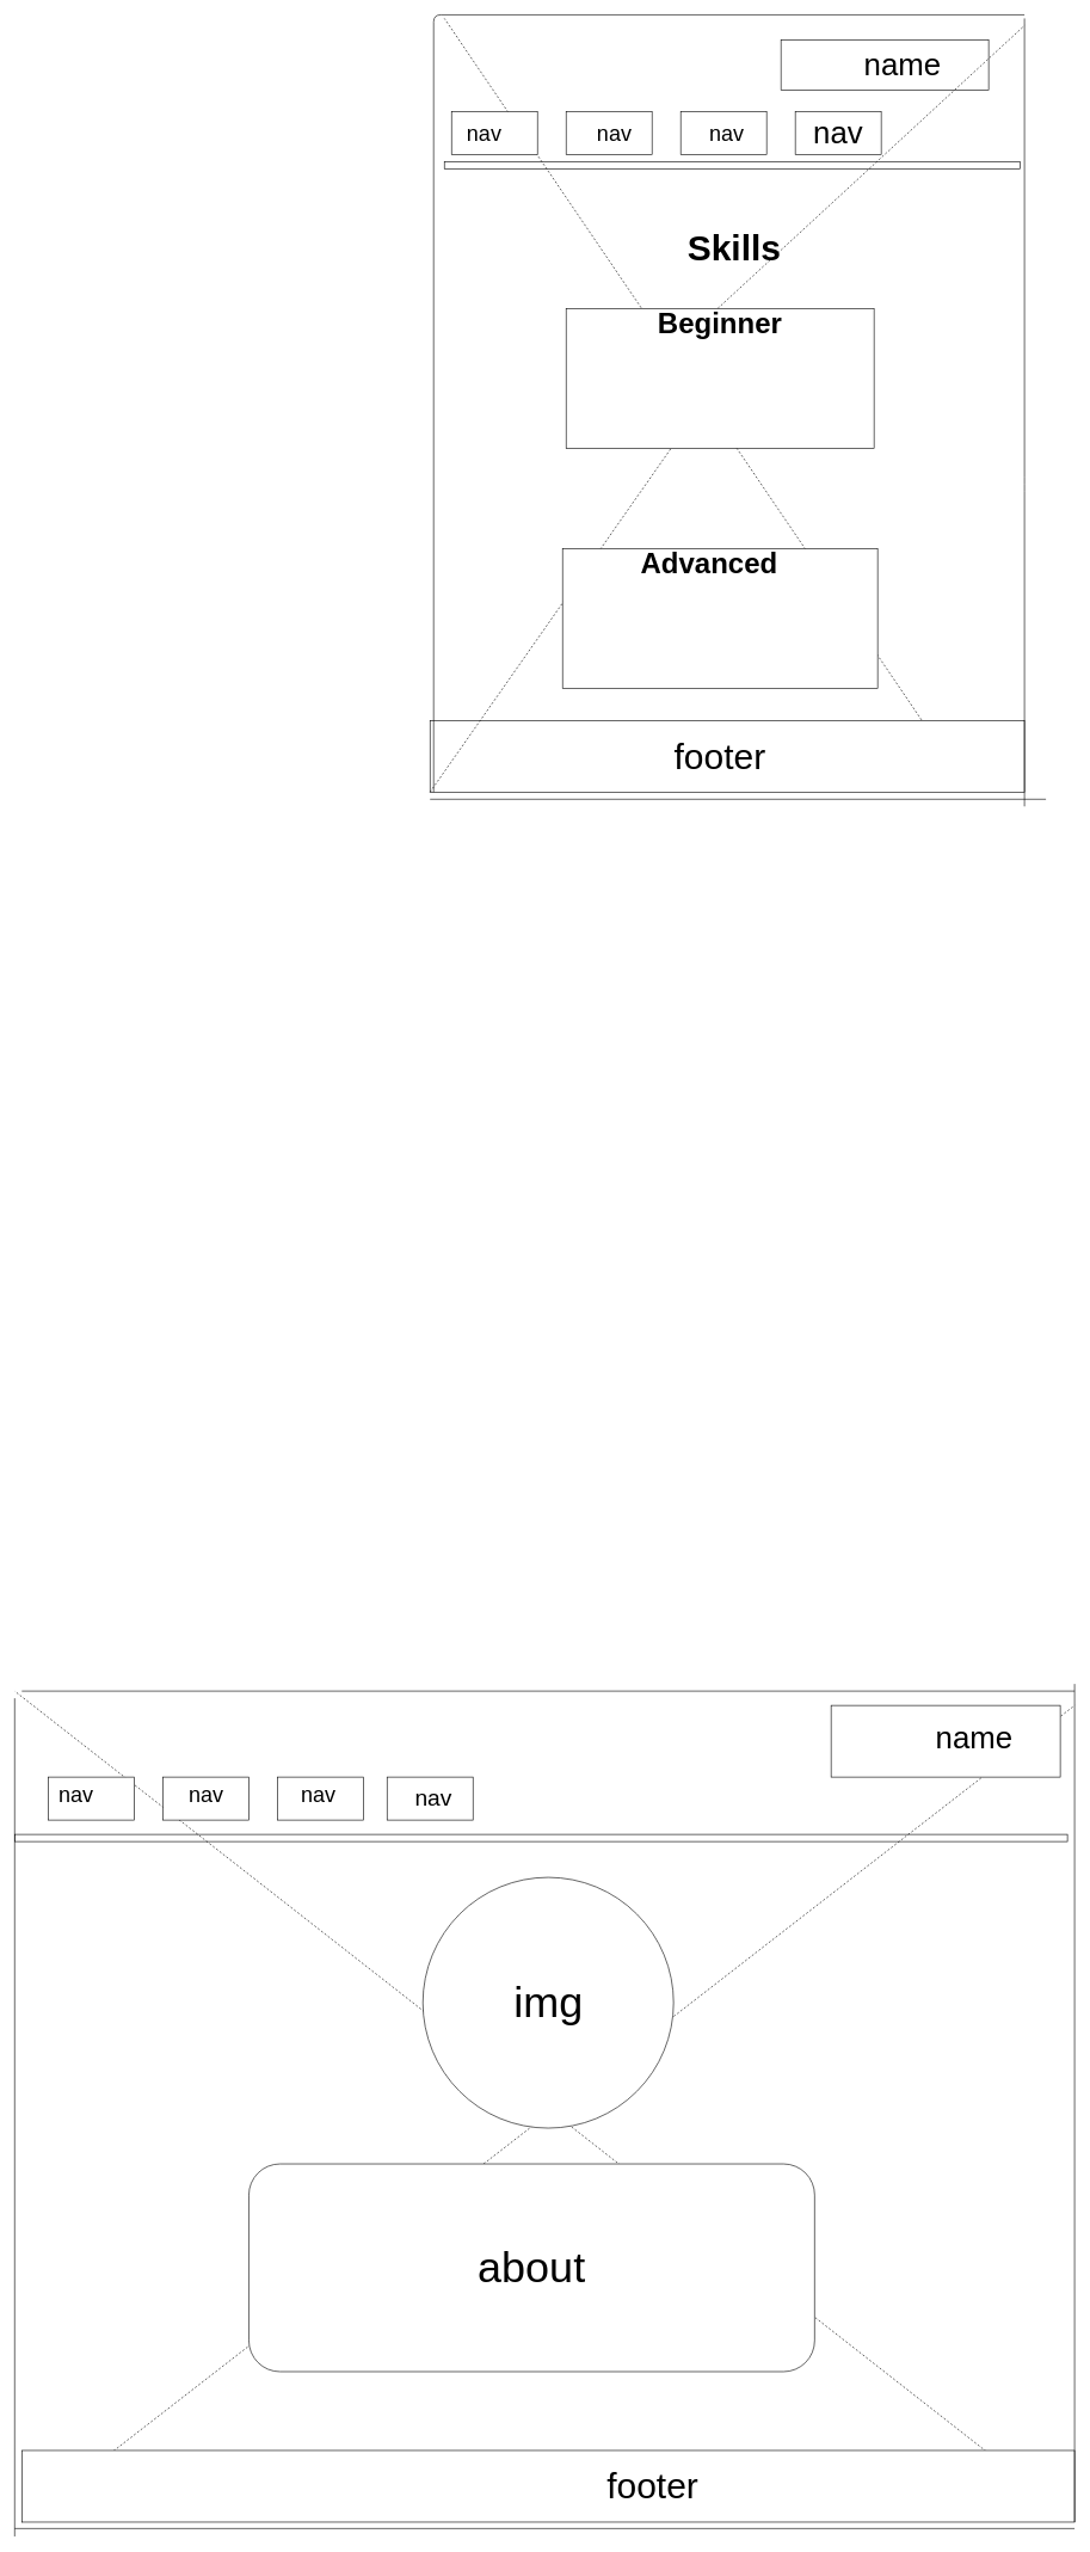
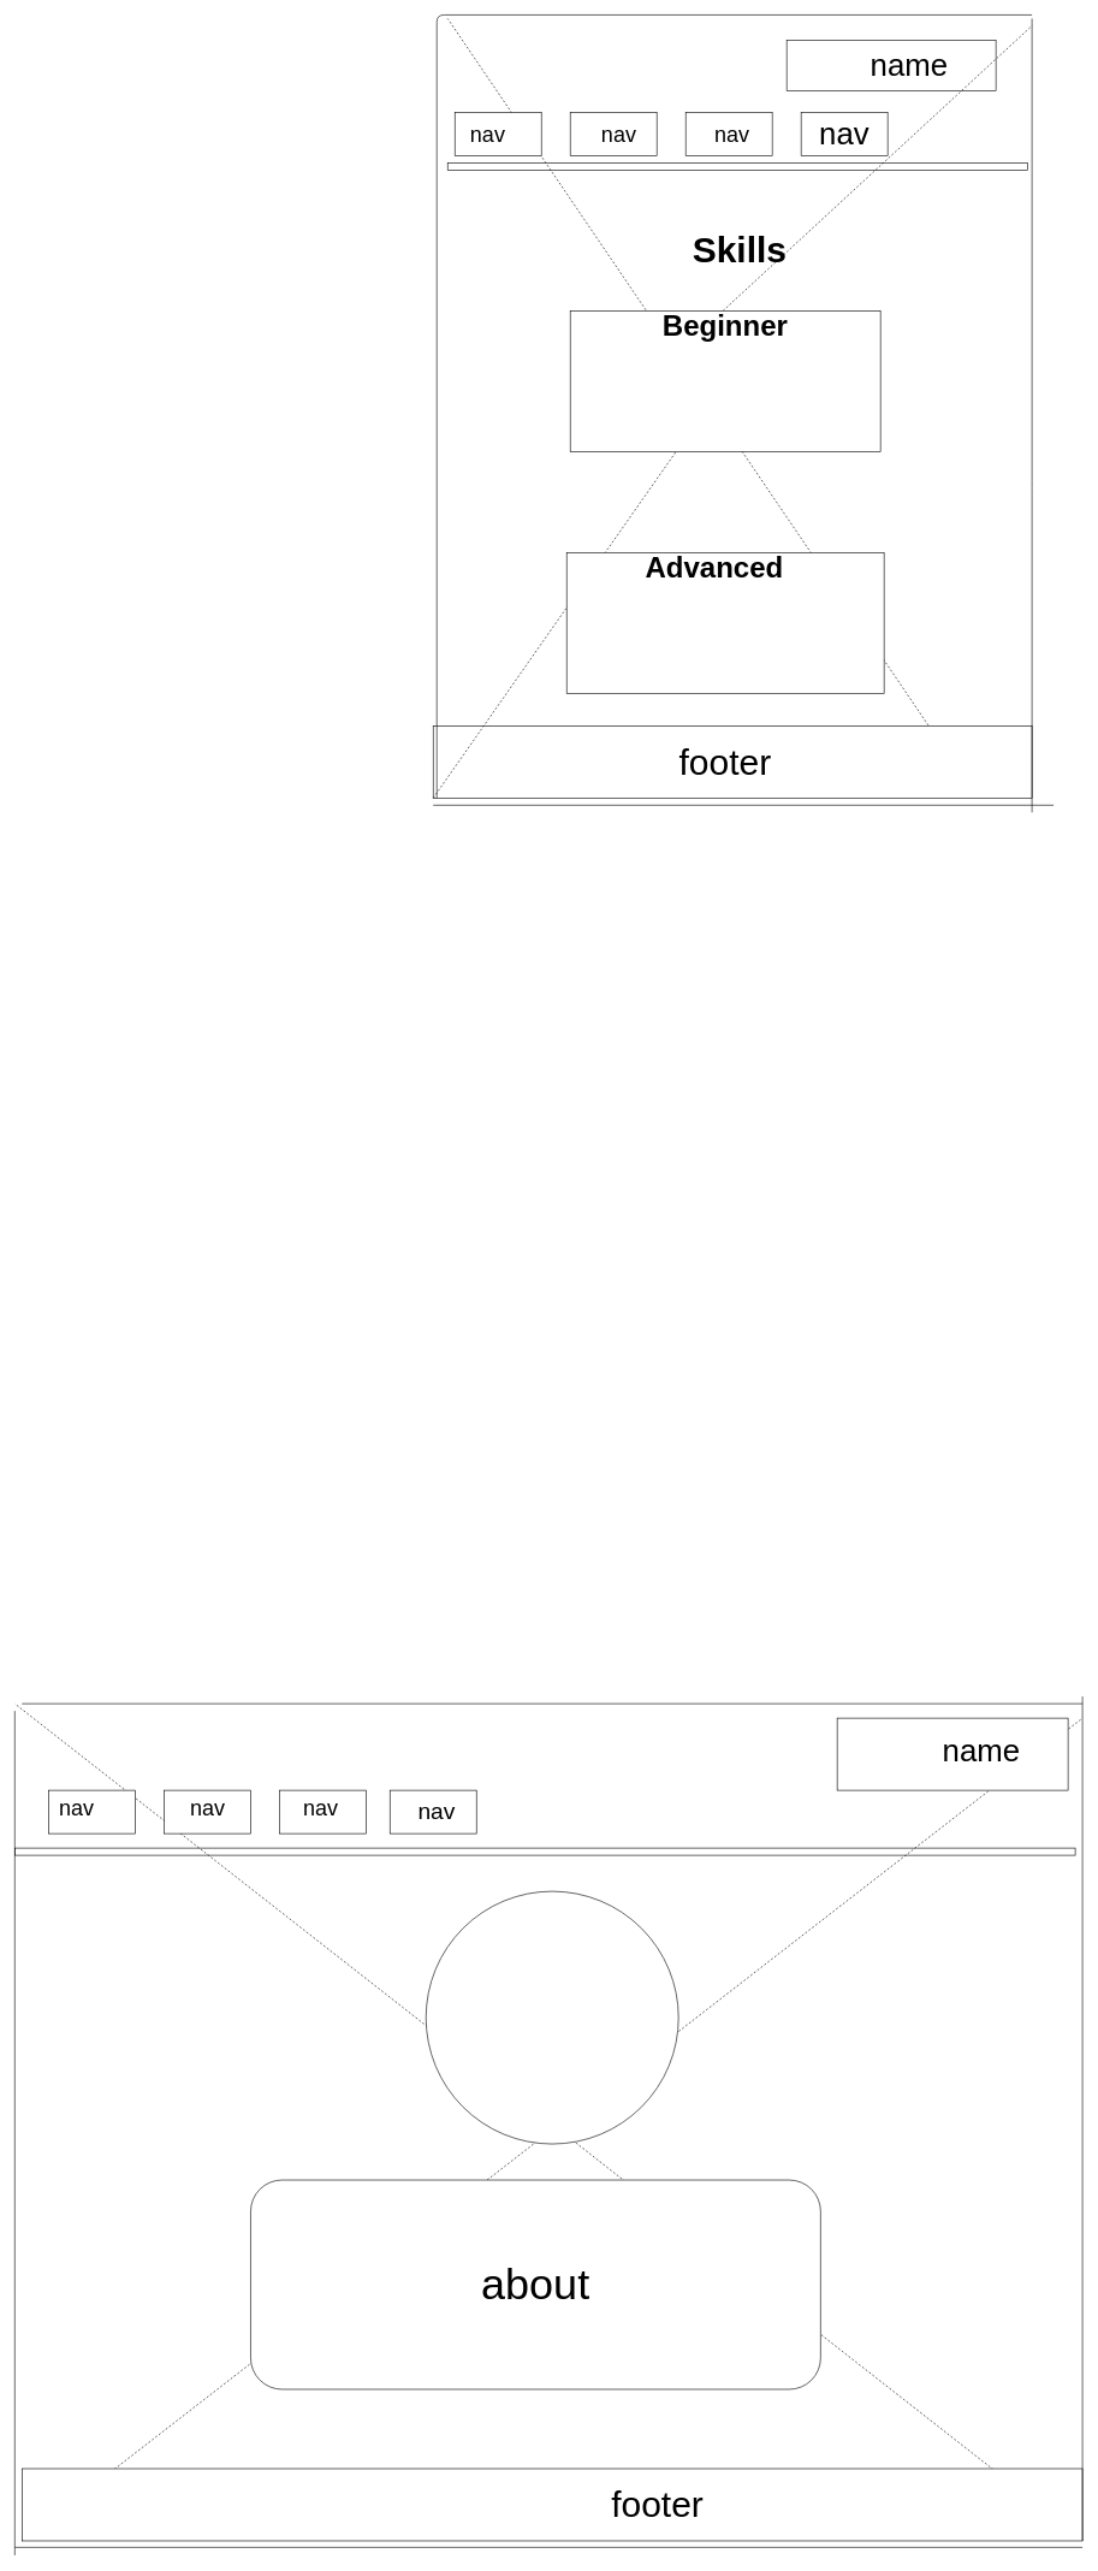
  <mxCell id="0" />
  <mxCell id="1" parent="0" />
  <mxCell id="2" value="" style="rounded=0;whiteSpace=wrap;html=1;" parent="1" vertex="1"><mxGeometry x="20" y="2560" width="1470" height="10" as="geometry" /></mxCell>
  <mxCell id="3" value="" style="endArrow=none;dashed=1;html=1;exitX=0;exitY=1;exitDx=0;exitDy=0;" parent="1" source="12" edge="1"><mxGeometry width="50" height="50" relative="1" as="geometry"><mxPoint y="3530" as="sourcePoint" x="1130" /><mxPoint x="1500" y="2380" as="targetPoint" /></mxGeometry></mxCell>
  <mxCell id="4" value="" style="endArrow=none;dashed=1;html=1;" parent="1" edge="1"><mxGeometry width="50" height="50" relative="1" as="geometry"><mxPoint x="1490" y="3510" as="sourcePoint" /><mxPoint x="20" as="targetPoint" y="2360" /></mxGeometry></mxCell>
  <mxCell id="5" value="" style="rounded=0;whiteSpace=wrap;html=1;" parent="1" vertex="1"><mxGeometry x="67" y="2480" width="120" height="60" as="geometry" /></mxCell>
  <mxCell id="6" value="" style="rounded=0;whiteSpace=wrap;html=1;" parent="1" vertex="1"><mxGeometry x="227" y="2480" width="120" height="60" as="geometry" /></mxCell>
  <mxCell id="7" value="" style="rounded=0;whiteSpace=wrap;html=1;" parent="1" vertex="1"><mxGeometry x="387" y="2480" width="120" height="60" as="geometry" /></mxCell>
  <mxCell id="8" value="" style="ellipse;whiteSpace=wrap;html=1;aspect=fixed;" parent="1" vertex="1"><mxGeometry x="590" y="2620" width="350" height="350" as="geometry" /></mxCell>
  <mxCell id="9" value="" style="rounded=0;whiteSpace=wrap;html=1;" parent="1" vertex="1"><mxGeometry x="1160" y="2380" width="320" height="100" as="geometry" /></mxCell>
  <mxCell id="10" value="&lt;span style=&quot;font-size: 43px&quot;&gt;name&lt;/span&gt;" style="text;html=1;strokeColor=none;fillColor=none;align=center;verticalAlign=middle;whiteSpace=wrap;rounded=0;" parent="1" vertex="1"><mxGeometry x="1220" width="280" height="130" as="geometry" y="2360" /></mxCell>
  <mxCell id="11" value="&lt;span style=&quot;font-size: 30px&quot;&gt;nav&amp;nbsp; &amp;nbsp; &amp;nbsp; &amp;nbsp; &amp;nbsp; &amp;nbsp; &amp;nbsp; &amp;nbsp; nav&amp;nbsp; &amp;nbsp; &amp;nbsp; &amp;nbsp; &amp;nbsp; &amp;nbsp; &amp;nbsp;nav&lt;/span&gt;" style="text;html=1;strokeColor=none;fillColor=none;align=center;verticalAlign=middle;whiteSpace=wrap;rounded=0;" parent="1" vertex="1"><mxGeometry x="30" y="2460" width="490" height="90" as="geometry" /></mxCell>
  <mxCell id="12" value="" style="rounded=0;whiteSpace=wrap;html=1;" parent="1" vertex="1"><mxGeometry x="30" y="3420" width="1470" height="100" as="geometry" /></mxCell>
  <mxCell id="13" value="&lt;font style=&quot;font-size: 50px&quot;&gt;footer&lt;br&gt;&lt;/font&gt;" style="text;html=1;strokeColor=none;fillColor=none;align=center;verticalAlign=middle;whiteSpace=wrap;rounded=0;" parent="1" vertex="1"><mxGeometry x="536" y="3430" width="750" height="80" as="geometry" /></mxCell>
  <mxCell id="14" value="" style="rounded=1;whiteSpace=wrap;html=1;" parent="1" vertex="1"><mxGeometry x="347" y="3020" width="790" height="290" as="geometry" /></mxCell>
- <mxCell id="15" value="&lt;font style=&quot;font-size: 60px&quot;&gt;img&lt;br&gt;&lt;/font&gt;" style="text;html=1;strokeColor=none;fillColor=none;align=center;verticalAlign=middle;whiteSpace=wrap;rounded=0;" parent="1" vertex="1"><mxGeometry x="627.5" y="2720" width="275" height="150" as="geometry" /></mxCell>
  <mxCell id="16" value="&lt;font style=&quot;font-size: 60px&quot;&gt;about&lt;/font&gt;" style="text;html=1;strokeColor=none;fillColor=none;align=center;verticalAlign=middle;whiteSpace=wrap;rounded=0;" parent="1" vertex="1"><mxGeometry x="391" y="3005" width="702" height="320" as="geometry" /></mxCell>
  <mxCell id="17" value="" style="endArrow=none;html=1;" edge="1" parent="1"><mxGeometry width="50" height="50" relative="1" as="geometry"><mxPoint x="20" y="3540" as="sourcePoint" /><mxPoint x="20" y="2370" as="targetPoint" /></mxGeometry></mxCell>
  <mxCell id="18" value="" style="endArrow=none;html=1;" edge="1" parent="1"><mxGeometry width="50" height="50" relative="1" as="geometry"><mxPoint x="1500" y="3520" as="sourcePoint" /><mxPoint x="1500" y="2350" as="targetPoint" /></mxGeometry></mxCell>
  <mxCell id="19" value="" style="endArrow=none;html=1;" edge="1" parent="1"><mxGeometry width="50" height="50" relative="1" as="geometry"><mxPoint x="30" as="sourcePoint" y="2360" /><mxPoint x="1500" as="targetPoint" y="2360" /></mxGeometry></mxCell>
  <mxCell id="20" value="" style="endArrow=none;html=1;" edge="1" parent="1"><mxGeometry width="50" height="50" relative="1" as="geometry"><mxPoint x="20" y="3529" as="sourcePoint" /><mxPoint x="1500" y="3529" as="targetPoint" /></mxGeometry></mxCell>
  <mxCell id="21" value="" style="rounded=0;whiteSpace=wrap;html=1;" vertex="1" parent="1"><mxGeometry x="540" y="2480" width="120" height="60" as="geometry" /></mxCell>
  <mxCell id="22" value="&lt;font style=&quot;font-size: 32px&quot;&gt;nav&lt;/font&gt;" style="text;html=1;strokeColor=none;fillColor=none;align=center;verticalAlign=middle;whiteSpace=wrap;rounded=0;" vertex="1" parent="1"><mxGeometry x="550" y="2475" width="110" height="70" as="geometry" /></mxCell>
  <mxCell id="23" value="" style="rounded=0;whiteSpace=wrap;html=1;" vertex="1" parent="1"><mxGeometry x="620" y="225" width="804" height="10" as="geometry" /></mxCell>
  <mxCell id="24" value="" style="endArrow=none;dashed=1;html=1;exitX=0.965;exitY=1.105;exitDx=0;exitDy=0;exitPerimeter=0;" edge="1" parent="1" source="32"><mxGeometry width="50" height="50" relative="1" as="geometry"><mxPoint x="2223" y="1209" as="sourcePoint" /><mxPoint x="620" y="25" as="targetPoint" /></mxGeometry></mxCell>
  <mxCell id="25" value="" style="rounded=0;whiteSpace=wrap;html=1;" vertex="1" parent="1"><mxGeometry x="630" y="155" width="120" height="60" as="geometry" /></mxCell>
  <mxCell id="26" value="" style="rounded=0;whiteSpace=wrap;html=1;" vertex="1" parent="1"><mxGeometry x="790" y="155" width="120" height="60" as="geometry" /></mxCell>
  <mxCell id="27" value="" style="rounded=0;whiteSpace=wrap;html=1;" vertex="1" parent="1"><mxGeometry x="950" y="155" width="120" height="60" as="geometry" /></mxCell>
  <mxCell id="28" value="" style="rounded=0;whiteSpace=wrap;html=1;" vertex="1" parent="1"><mxGeometry x="1090" y="55" width="290" height="70" as="geometry" /></mxCell>
  <mxCell id="29" value="&lt;span style=&quot;font-size: 43px&quot;&gt;name&lt;/span&gt;" style="text;html=1;strokeColor=none;fillColor=none;align=center;verticalAlign=middle;whiteSpace=wrap;rounded=0;" vertex="1" parent="1"><mxGeometry x="1120" y="25" width="280" height="130" as="geometry" /></mxCell>
  <mxCell id="30" value="&lt;span style=&quot;font-size: 30px&quot;&gt;nav&amp;nbsp; &amp;nbsp; &amp;nbsp; &amp;nbsp; &amp;nbsp; &amp;nbsp; &amp;nbsp; &amp;nbsp; nav&amp;nbsp; &amp;nbsp; &amp;nbsp; &amp;nbsp; &amp;nbsp; &amp;nbsp; &amp;nbsp;nav&lt;/span&gt;" style="text;html=1;strokeColor=none;fillColor=none;align=center;verticalAlign=middle;whiteSpace=wrap;rounded=0;" vertex="1" parent="1"><mxGeometry x="600" y="140" width="490" height="90" as="geometry" /></mxCell>
  <mxCell id="31" value="" style="rounded=0;whiteSpace=wrap;html=1;" vertex="1" parent="1"><mxGeometry x="600" y="1005" width="830" height="100" as="geometry" /></mxCell>
  <mxCell id="32" value="&lt;font style=&quot;font-size: 50px&quot;&gt;footer&lt;br&gt;&lt;/font&gt;" style="text;html=1;strokeColor=none;fillColor=none;align=center;verticalAlign=middle;whiteSpace=wrap;rounded=0;" vertex="1" parent="1"><mxGeometry x="630" y="1015" width="750" height="80" as="geometry" /></mxCell>
  <mxCell id="33" value="" style="endArrow=none;html=1;" edge="1" parent="1"><mxGeometry width="50" height="50" relative="1" as="geometry"><mxPoint x="605" y="1105" as="sourcePoint" /><mxPoint x="1430" y="20" as="targetPoint" /><Array as="points"><mxPoint x="605" y="20" /></Array></mxGeometry></mxCell>
  <mxCell id="34" value="" style="endArrow=none;html=1;" edge="1" parent="1"><mxGeometry width="50" height="50" relative="1" as="geometry"><mxPoint x="600" y="1115" as="sourcePoint" /><mxPoint x="1460" y="1115" as="targetPoint" /></mxGeometry></mxCell>
  <mxCell id="35" value="" style="endArrow=none;dashed=1;html=1;exitX=0;exitY=1;exitDx=0;exitDy=0;" edge="1" parent="1" source="38"><mxGeometry width="50" height="50" relative="1" as="geometry"><mxPoint x="600" y="1105" as="sourcePoint" /><mxPoint x="1430" y="35" as="targetPoint" /></mxGeometry></mxCell>
  <mxCell id="36" value="" style="endArrow=none;html=1;" edge="1" parent="1"><mxGeometry width="50" height="50" relative="1" as="geometry"><mxPoint x="1430" y="1125" as="sourcePoint" /><mxPoint x="1430" y="25" as="targetPoint" /><Array as="points"><mxPoint x="1430" y="675" /></Array></mxGeometry></mxCell>
  <mxCell id="37" value="&lt;font style=&quot;font-size: 50px&quot;&gt;&lt;b&gt;Skills&lt;br&gt;&lt;/b&gt;&lt;/font&gt;" style="text;html=1;strokeColor=none;fillColor=none;align=center;verticalAlign=middle;whiteSpace=wrap;rounded=0;" vertex="1" parent="1"><mxGeometry x="870" y="255" width="310" height="180" as="geometry" /></mxCell>
  <mxCell id="38" value="" style="rounded=0;whiteSpace=wrap;html=1;" vertex="1" parent="1"><mxGeometry x="790" y="430" width="430" height="195" as="geometry" /></mxCell>
  <mxCell id="39" value="" style="endArrow=none;dashed=1;html=1;exitX=0;exitY=1;exitDx=0;exitDy=0;" edge="1" parent="1" source="31" target="38"><mxGeometry width="50" height="50" relative="1" as="geometry"><mxPoint x="600" y="1105" as="sourcePoint" /><mxPoint x="1430" y="35" as="targetPoint" /></mxGeometry></mxCell>
  <mxCell id="40" value="" style="rounded=0;whiteSpace=wrap;html=1;" vertex="1" parent="1"><mxGeometry x="785" y="765" width="440" height="195" as="geometry" /></mxCell>
  <mxCell id="41" value="&lt;font style=&quot;font-size: 40px&quot;&gt;&lt;b&gt;Beginner&lt;/b&gt;&lt;/font&gt;" style="text;html=1;strokeColor=none;fillColor=none;align=center;verticalAlign=middle;whiteSpace=wrap;rounded=0;" vertex="1" parent="1"><mxGeometry x="895" y="370" width="220" height="160" as="geometry" /></mxCell>
  <mxCell id="42" value="&lt;font style=&quot;font-size: 40px&quot;&gt;&lt;b&gt;Advanced&lt;/b&gt;&lt;/font&gt;" style="text;html=1;strokeColor=none;fillColor=none;align=center;verticalAlign=middle;whiteSpace=wrap;rounded=0;" vertex="1" parent="1"><mxGeometry x="755" y="730" width="470" height="110" as="geometry" /></mxCell>
  <mxCell id="43" value="" style="rounded=0;whiteSpace=wrap;html=1;" vertex="1" parent="1"><mxGeometry x="1110" y="155" width="120" height="60" as="geometry" /></mxCell>
  <mxCell id="44" value="&lt;span style=&quot;font-size: 43px&quot;&gt;nav&lt;/span&gt;" style="text;html=1;strokeColor=none;fillColor=none;align=center;verticalAlign=middle;whiteSpace=wrap;rounded=0;" vertex="1" parent="1"><mxGeometry x="1030" y="120" width="280" height="130" as="geometry" /></mxCell>
